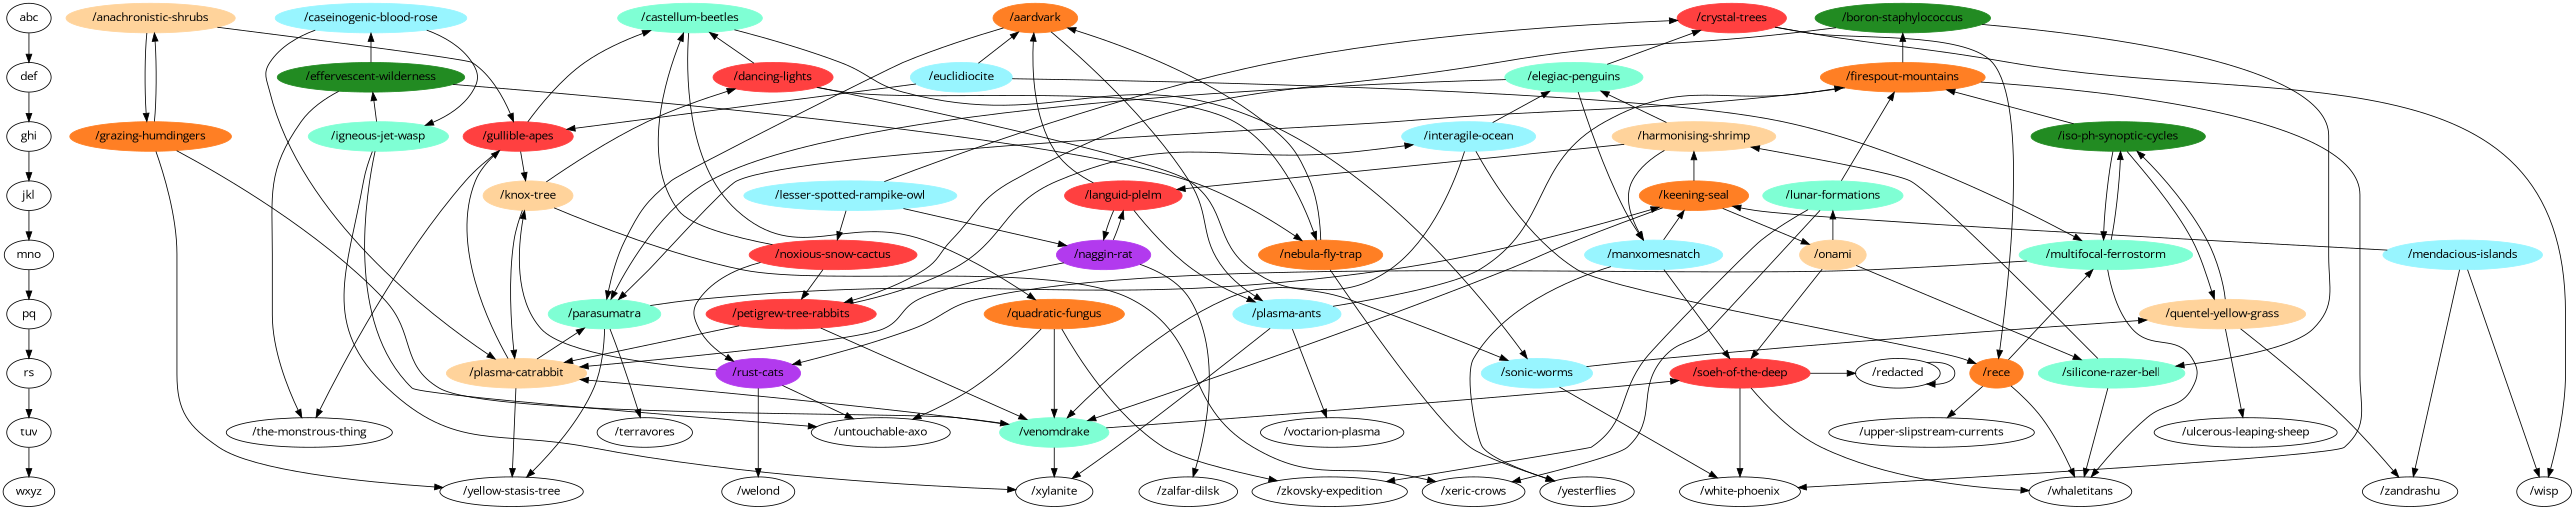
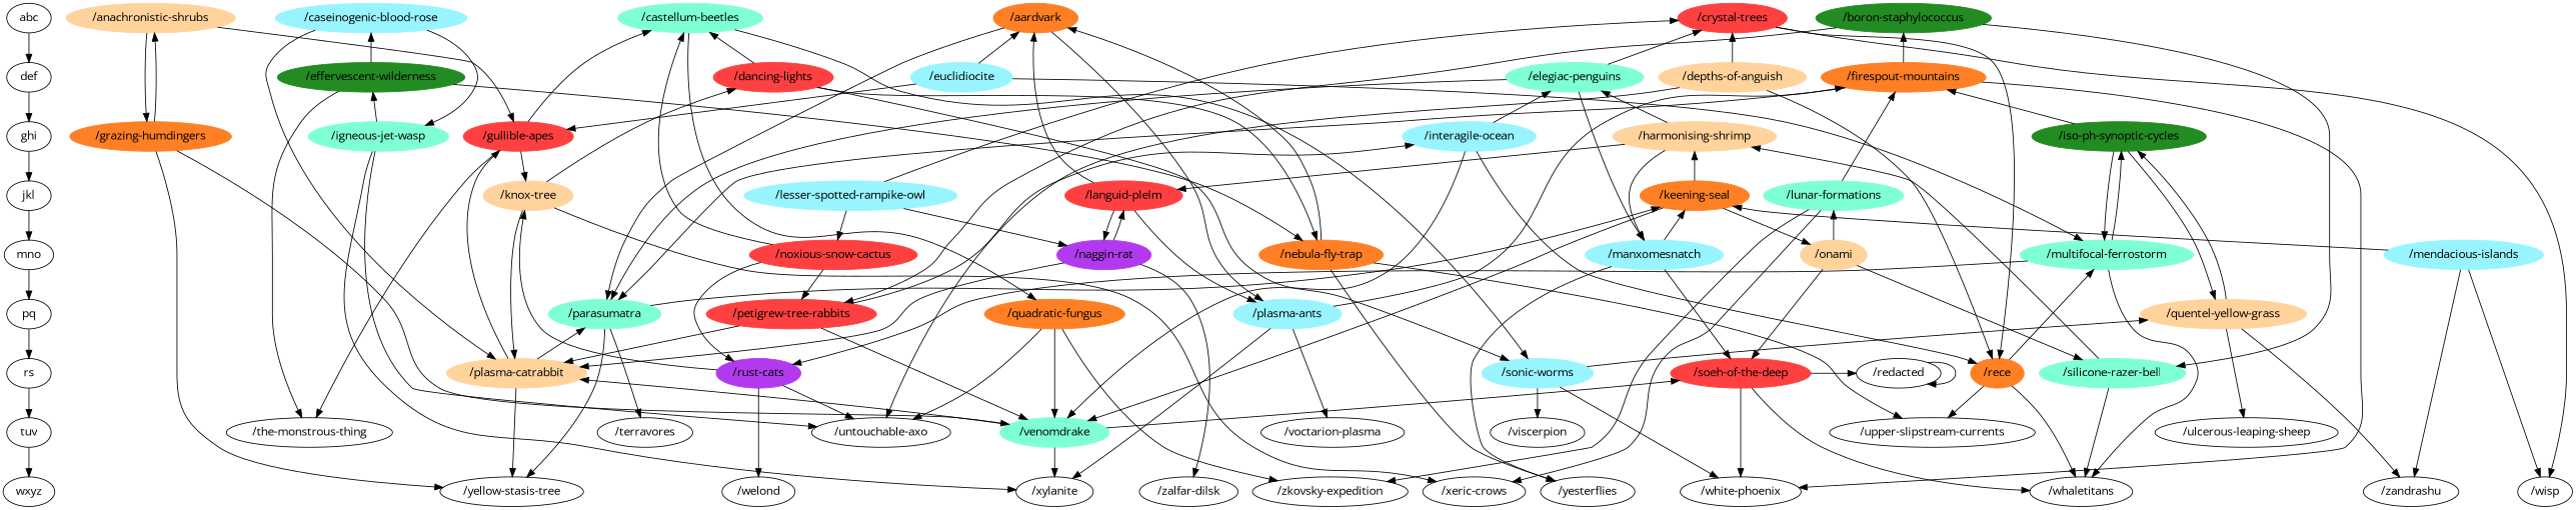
  digraph {
    fontname="Open Sans"
    node [fontname="Open Sans" style=filled]
    edge [fontname="Open Sans"]
    abc [style=""]
    "/boron-staphylococcus" [color=forestgreen]
    "/castellum-beetles" [color=aquamarine]
    "/crystal-trees" [color=brown1]
    "/anachronistic-shrubs" [color=burlywood1]
    "/caseinogenic-blood-rose" [color=cadetblue1]
    "/aardvark" [color=chocolate1]
    def [style=""]
    "/effervescent-wilderness" [color=forestgreen]
    "/firespout-mountains" [color=chocolate1]
    "/dancing-lights" [color=brown1]
    "/euclidiocite" [color=cadetblue1]
+   "/depths-of-anguish" [color=burlywood1]
    "/elegiac-penguins" [color=aquamarine]
    ghi [style=""]
    "/iso-ph-synoptic-cycles" [color=forestgreen]
    "/harmonising-shrimp" [color=burlywood1]
    "/igneous-jet-wasp" [color=aquamarine]
    "/grazing-humdingers" [color=chocolate1]
    "/interagile-ocean" [color=cadetblue1]
    "/gullible-apes" [color=brown1]
    jkl [style=""]
    "/lunar-formations" [color=aquamarine]
    "/lesser-spotted-rampike-owl" [color=cadetblue1]
    "/languid-plelm" [color=brown1]
    "/knox-tree" [color=burlywood1]
    "/keening-seal" [color=chocolate1]
    mno [style=""]
    "/naggin-rat" [color=darkorchid2]
    "/multifocal-ferrostorm" [color=aquamarine]
    "/nebula-fly-trap" [color=chocolate1]
    "/noxious-snow-cactus" [color=brown1]
    "/mendacious-islands" [color=cadetblue1]
    "/onami" [color=burlywood1]
    "/manxomesnatch" [color=cadetblue1]
    pq [style=""]
    "/petigrew-tree-rabbits" [color=brown1]
    "/quentel-yellow-grass" [color=burlywood1]
    "/quadratic-fungus" [color=chocolate1]
    "/parasumatra" [color=aquamarine]
    "/plasma-ants" [color=cadetblue1]
    rs [style=""]
    "/soeh-of-the-deep" [color=brown1]
    "/rece" [color=chocolate1]
    "/rust-cats" [color=darkorchid2]
    "/sonic-worms" [color=cadetblue1]
    "/silicone-razer-bell" [color=aquamarine]
    "/redacted" [style=""]
    n49 [color=burlywood1 label="/plasma-catrabbit"]
    tuv [style=""]
    "/untouchable-axo" [style=""]
    "/upper-slipstream-currents" [style=""]
    "/venomdrake" [color=aquamarine]
+   "/viscerpion" [style=""]
    "/ulcerous-leaping-sheep" [style=""]
    "/the-monstrous-thing" [style=""]
    "/voctarion-plasma" [style=""]
    "/terravores" [style=""]
    wxyz [style=""]
    "/xeric-crows" [style=""]
    "/zalfar-dilsk" [style=""]
    "/wisp" [style=""]
    "/welond" [style=""]
    "/zandrashu" [style=""]
    "/yesterflies" [style=""]
    "/yellow-stasis-tree" [style=""]
    "/whaletitans" [style=""]
    "/white-phoenix" [style=""]
    "/xylanite" [style=""]
    "/zkovsky-expedition" [style=""]
    subgraph sub_1 {
      rank=same
      abc
      "/boron-staphylococcus"
      "/castellum-beetles"
      "/crystal-trees"
      "/anachronistic-shrubs"
      "/caseinogenic-blood-rose"
      "/aardvark"
    }
    subgraph sub_2 {
      rank=same
      def
      "/effervescent-wilderness"
      "/firespout-mountains"
      "/dancing-lights"
      "/euclidiocite"
+     "/depths-of-anguish"
      "/elegiac-penguins"
    }
    subgraph sub_3 {
      rank=same
      ghi
      "/iso-ph-synoptic-cycles"
      "/harmonising-shrimp"
      "/igneous-jet-wasp"
      "/grazing-humdingers"
      "/interagile-ocean"
      "/gullible-apes"
    }
    subgraph sub_4 {
      rank=same
      jkl
      "/lunar-formations"
      "/lesser-spotted-rampike-owl"
      "/languid-plelm"
      "/knox-tree"
      "/keening-seal"
    }
    subgraph sub_5 {
      rank=same
      mno
      "/naggin-rat"
      "/multifocal-ferrostorm"
      "/nebula-fly-trap"
      "/noxious-snow-cactus"
      "/mendacious-islands"
      "/onami"
      "/manxomesnatch"
    }
    subgraph sub_6 {
      rank=same
      pq
      "/petigrew-tree-rabbits"
      "/quentel-yellow-grass"
      "/quadratic-fungus"
      "/parasumatra"
      "/plasma-ants"
    }
    subgraph sub_7 {
      rank=same
      rs
      "/soeh-of-the-deep"
      "/rece"
      "/rust-cats"
      "/sonic-worms"
      "/silicone-razer-bell"
      "/redacted"
      n49
    }
    subgraph sub_8 {
      rank=same
      tuv
      "/untouchable-axo"
      "/upper-slipstream-currents"
      "/venomdrake"
+     "/viscerpion"
      "/ulcerous-leaping-sheep"
      "/the-monstrous-thing"
      "/voctarion-plasma"
      "/terravores"
    }
    subgraph sub_9 {
      rank=same
      wxyz
      "/xeric-crows"
      "/zalfar-dilsk"
      "/wisp"
      "/welond"
      "/zandrashu"
      "/yesterflies"
      "/yellow-stasis-tree"
      "/whaletitans"
      "/white-phoenix"
      "/xylanite"
      "/zkovsky-expedition"
    }
    abc -> def
    "/boron-staphylococcus" -> "/petigrew-tree-rabbits"
    "/boron-staphylococcus" -> "/silicone-razer-bell"
    "/castellum-beetles" -> "/quadratic-fungus"
    "/castellum-beetles" -> "/sonic-worms"
    "/crystal-trees" -> "/rece"
    "/crystal-trees" -> "/wisp"
    "/anachronistic-shrubs" -> "/grazing-humdingers"
    "/anachronistic-shrubs" -> "/gullible-apes"
    "/caseinogenic-blood-rose" -> "/igneous-jet-wasp"
    "/caseinogenic-blood-rose" -> n49
    "/aardvark" -> "/parasumatra"
    "/aardvark" -> "/plasma-ants"
    def -> ghi
    "/effervescent-wilderness" -> "/caseinogenic-blood-rose"
    "/effervescent-wilderness" -> "/nebula-fly-trap"
    "/effervescent-wilderness" -> "/the-monstrous-thing"
    "/firespout-mountains" -> "/boron-staphylococcus"
    "/firespout-mountains" -> "/parasumatra"
    "/firespout-mountains" -> "/white-phoenix"
    "/dancing-lights" -> "/castellum-beetles"
    "/dancing-lights" -> "/nebula-fly-trap"
    "/dancing-lights" -> "/sonic-worms"
    "/euclidiocite" -> "/aardvark"
    "/euclidiocite" -> "/gullible-apes"
    "/euclidiocite" -> "/multifocal-ferrostorm"
+   "/depths-of-anguish" -> "/crystal-trees"
+   "/depths-of-anguish" -> "/rece"
+   "/depths-of-anguish" -> "/untouchable-axo"
    "/elegiac-penguins" -> "/crystal-trees"
    "/elegiac-penguins" -> "/manxomesnatch"
    "/elegiac-penguins" -> "/parasumatra"
    ghi -> jkl
    "/iso-ph-synoptic-cycles" -> "/firespout-mountains"
    "/iso-ph-synoptic-cycles" -> "/multifocal-ferrostorm"
    "/iso-ph-synoptic-cycles" -> "/quentel-yellow-grass"
    "/harmonising-shrimp" -> "/elegiac-penguins"
    "/harmonising-shrimp" -> "/languid-plelm"
    "/harmonising-shrimp" -> "/manxomesnatch"
    "/igneous-jet-wasp" -> "/effervescent-wilderness"
    "/igneous-jet-wasp" -> "/untouchable-axo"
    "/igneous-jet-wasp" -> "/xylanite"
    "/grazing-humdingers" -> "/anachronistic-shrubs"
    "/grazing-humdingers" -> "/venomdrake"
    "/grazing-humdingers" -> "/yellow-stasis-tree"
    "/interagile-ocean" -> "/elegiac-penguins"
    "/interagile-ocean" -> "/rece"
    "/interagile-ocean" -> "/venomdrake"
    "/gullible-apes" -> "/castellum-beetles"
    "/gullible-apes" -> "/knox-tree"
    "/gullible-apes" -> "/the-monstrous-thing"
    jkl -> mno
    "/lunar-formations" -> "/firespout-mountains"
    "/lunar-formations" -> "/xeric-crows"
    "/lunar-formations" -> "/zkovsky-expedition"
    "/lesser-spotted-rampike-owl" -> "/crystal-trees"
    "/lesser-spotted-rampike-owl" -> "/naggin-rat"
    "/lesser-spotted-rampike-owl" -> "/noxious-snow-cactus"
    "/languid-plelm" -> "/aardvark"
    "/languid-plelm" -> "/naggin-rat"
    "/languid-plelm" -> "/plasma-ants"
    "/knox-tree" -> "/dancing-lights"
    "/knox-tree" -> n49
    "/knox-tree" -> "/xeric-crows"
    "/keening-seal" -> "/harmonising-shrimp"
    "/keening-seal" -> "/onami"
    "/keening-seal" -> "/venomdrake"
    mno -> pq
    "/naggin-rat" -> "/languid-plelm"
    "/naggin-rat" -> n49
    "/naggin-rat" -> "/zalfar-dilsk"
    "/multifocal-ferrostorm" -> "/iso-ph-synoptic-cycles"
    "/multifocal-ferrostorm" -> "/rust-cats"
    "/multifocal-ferrostorm" -> "/whaletitans"
    "/nebula-fly-trap" -> "/aardvark"
+   "/nebula-fly-trap" -> "/upper-slipstream-currents"
    "/nebula-fly-trap" -> "/yesterflies"
    "/noxious-snow-cactus" -> "/castellum-beetles"
    "/noxious-snow-cactus" -> "/petigrew-tree-rabbits"
    "/noxious-snow-cactus" -> "/rust-cats"
    "/mendacious-islands" -> "/keening-seal"
    "/mendacious-islands" -> "/wisp"
    "/mendacious-islands" -> "/zandrashu"
    "/onami" -> "/lunar-formations"
    "/onami" -> "/soeh-of-the-deep"
    "/onami" -> "/silicone-razer-bell"
    "/manxomesnatch" -> "/keening-seal"
    "/manxomesnatch" -> "/soeh-of-the-deep"
    "/manxomesnatch" -> "/yesterflies"
    pq -> rs
    "/petigrew-tree-rabbits" -> "/interagile-ocean"
    "/petigrew-tree-rabbits" -> n49
    "/petigrew-tree-rabbits" -> "/venomdrake"
    "/quentel-yellow-grass" -> "/iso-ph-synoptic-cycles"
    "/quentel-yellow-grass" -> "/ulcerous-leaping-sheep"
    "/quentel-yellow-grass" -> "/zandrashu"
    "/quadratic-fungus" -> "/untouchable-axo"
    "/quadratic-fungus" -> "/venomdrake"
    "/quadratic-fungus" -> "/zkovsky-expedition"
    "/parasumatra" -> "/keening-seal"
    "/parasumatra" -> "/terravores"
    "/parasumatra" -> "/yellow-stasis-tree"
    "/plasma-ants" -> "/firespout-mountains"
    "/plasma-ants" -> "/voctarion-plasma"
    "/plasma-ants" -> "/xylanite"
    rs -> tuv
    "/soeh-of-the-deep" -> "/redacted"
    "/soeh-of-the-deep" -> "/whaletitans"
    "/soeh-of-the-deep" -> "/white-phoenix"
    "/rece" -> "/multifocal-ferrostorm"
    "/rece" -> "/upper-slipstream-currents"
    "/rece" -> "/whaletitans"
    "/rust-cats" -> "/knox-tree"
    "/rust-cats" -> "/untouchable-axo"
    "/rust-cats" -> "/welond"
    "/sonic-worms" -> "/quentel-yellow-grass"
+   "/sonic-worms" -> "/viscerpion"
    "/sonic-worms" -> "/white-phoenix"
    "/silicone-razer-bell" -> "/harmonising-shrimp"
    "/silicone-razer-bell" -> "/whaletitans"
    "/redacted" -> "/redacted"
    n49 -> "/gullible-apes"
    n49 -> "/parasumatra"
    n49 -> "/yellow-stasis-tree"
    tuv -> wxyz
    "/venomdrake" -> "/soeh-of-the-deep"
    "/venomdrake" -> n49
    "/venomdrake" -> "/xylanite"
  }
